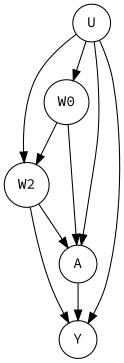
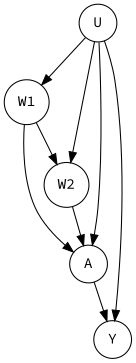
  digraph {
    fontname="Source Code Pro"
    node [fontname="Source Code Pro" shape=circle]
    edge [fontname="Source Code Pro"]
-   W1 [texlbl="$W1$" label=W0]
+   W1 [texlbl="$W1$"]
    A [texlbl="$A$"]
    W2 [texlbl="$W2$"]
    Y [texlbl="$Y$"]
    U [texlbl="$U$"]
    W1 -> A
    W1 -> W2
    A -> Y
    W2 -> A
-   W2 -> Y
    U -> W1
    U -> A
    U -> W2
    U -> Y
  }
